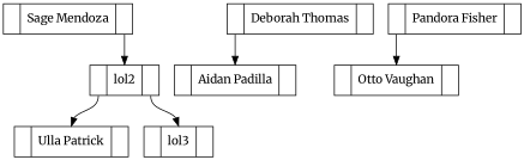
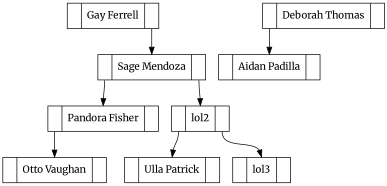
  digraph {
    fontname=Merriweather
    node [fontname=Merriweather shape=record]
    edge [fontname=Merriweather headport=f1 tailport=f0]
+   n1 [label="<f0> |<f1>Gay Ferrell |<f2>"]
    n2 [label="<f0> |<f1>Sage Mendoza |<f2>"]
    n3 [label="<f0> |<f1>Deborah Thomas |<f2>"]
    n4 [label="<f0> |<f1>Aidan Padilla |<f2>"]
    n5 [label="<f0> |<f1>Pandora Fisher |<f2>"]
    n6 [label="<f0> |<f1>lol2 |<f2>"]
    n7 [label="<f0> |<f1>Otto Vaughan |<f2>"]
    n8 [label="<f0> |<f1>Ulla Patrick |<f2>"]
    n9 [label="<f0> |<f1>lol3 |<f2>"]
+   n1 -> n2 [tailport=f2]
+   n2 -> n5
    n2 -> n6 [tailport=f2]
    n3 -> n4
    n5 -> n7
    n6 -> n8
    n6 -> n9 [tailport=f2]
  }
